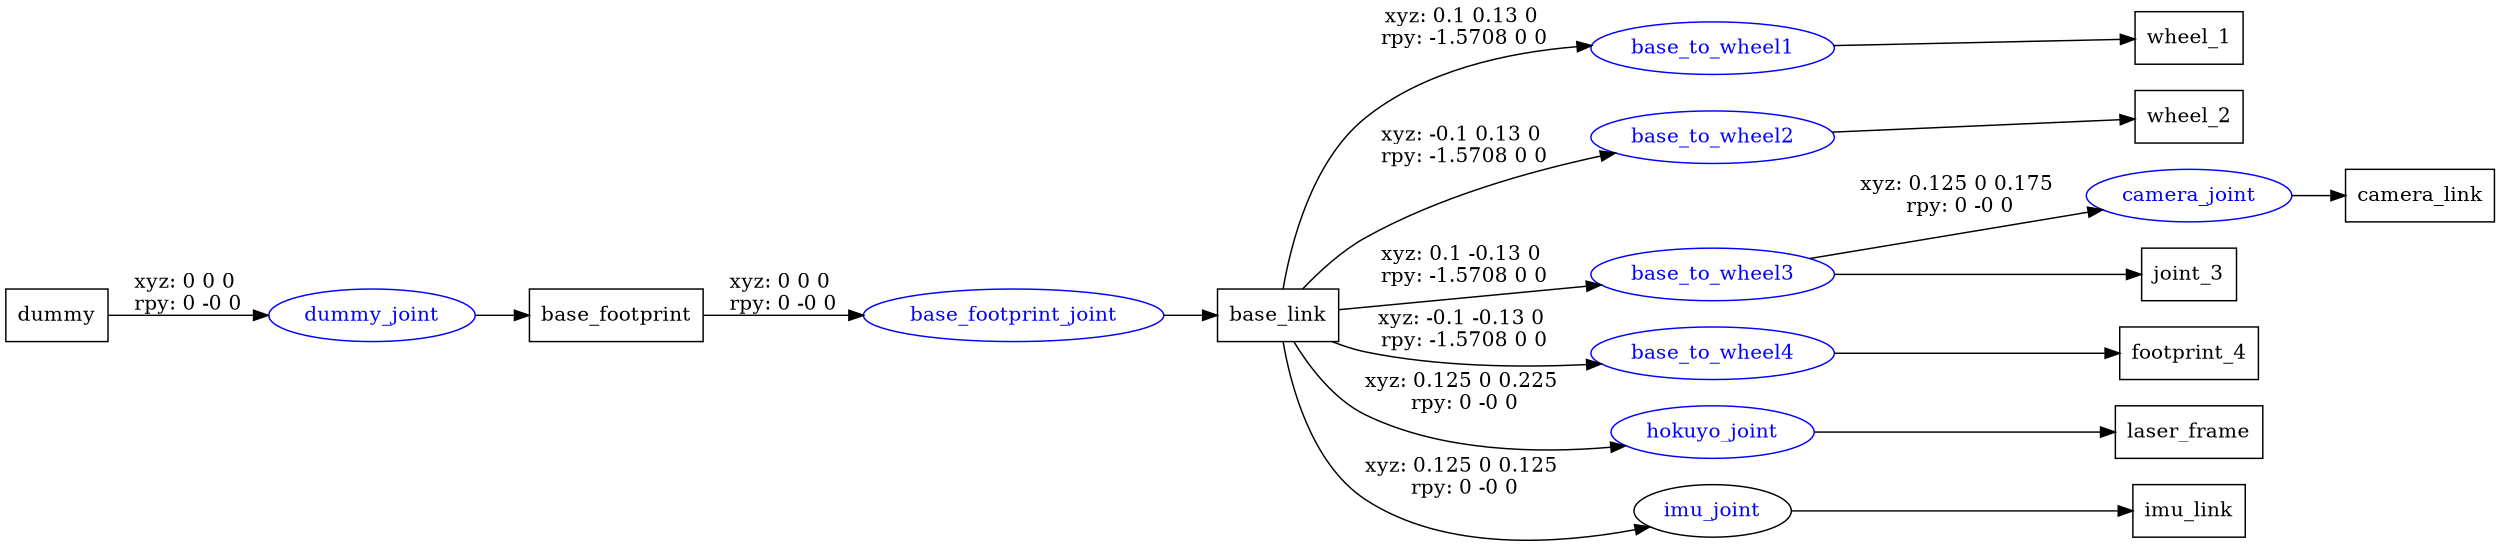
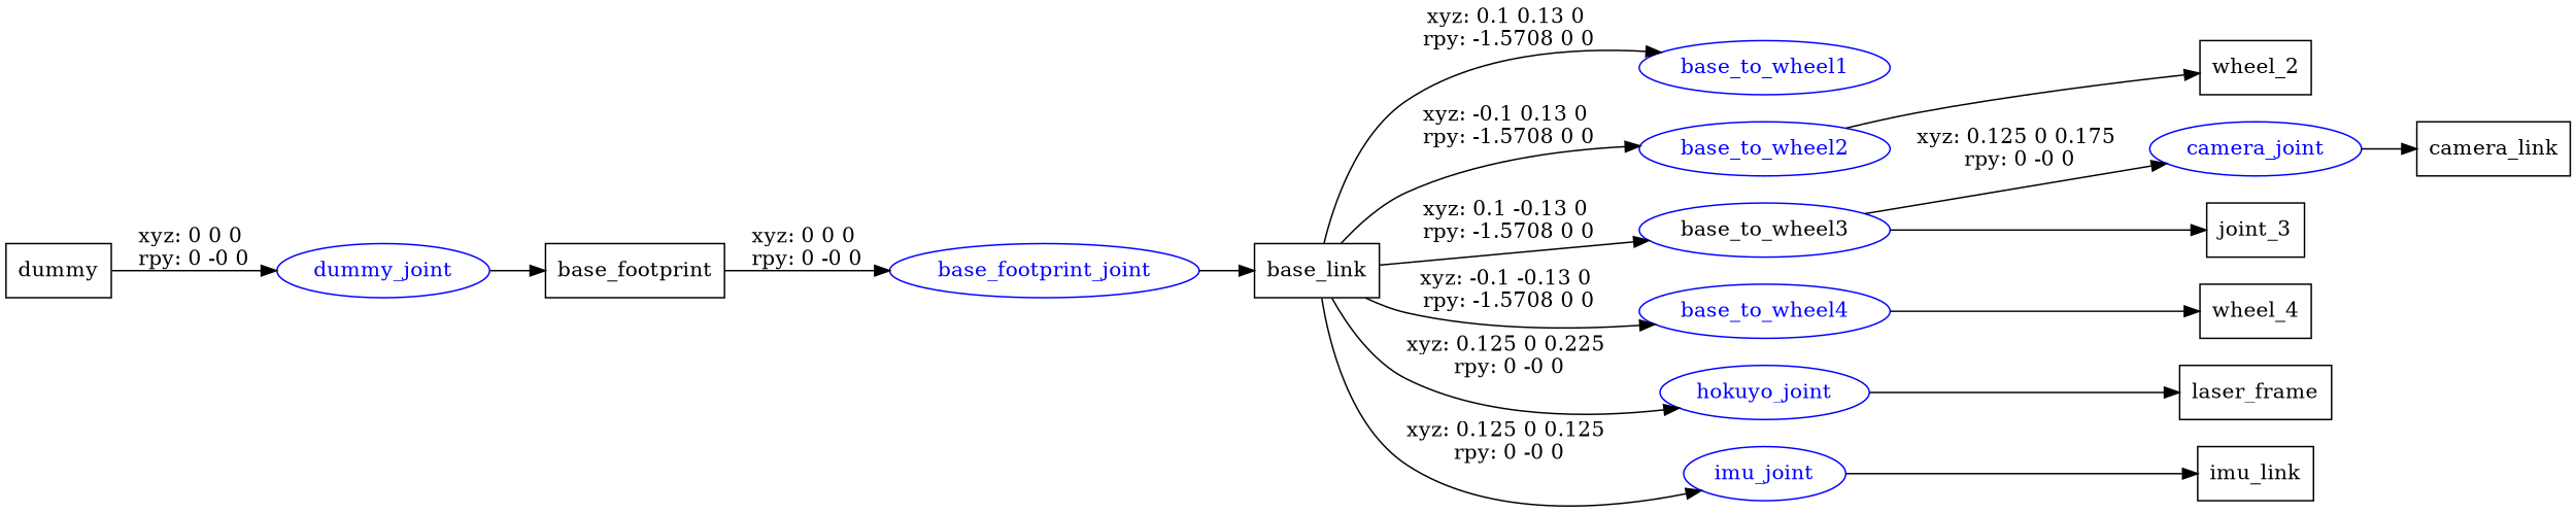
  digraph {
    rankdir=LR
    node [shape=box]
    n1 [label=dummy]
    dummy_joint [color=blue fontcolor=blue shape=ellipse]
    n3 [label=base_footprint]
    base_footprint_joint [color=blue fontcolor=blue shape=ellipse]
    n5 [label=base_link]
    base_to_wheel1 [color=blue fontcolor=blue shape=ellipse]
    base_to_wheel2 [color=blue fontcolor=blue shape=ellipse]
-   base_to_wheel3 [color=blue fontcolor=blue shape=ellipse]
+   base_to_wheel3 [color=blue fontcolor=black shape=ellipse]
    base_to_wheel4 [color=blue fontcolor=blue shape=ellipse]
    hokuyo_joint [color=blue fontcolor=blue shape=ellipse]
-   imu_joint [color=black fontcolor=blue shape=ellipse]
-   n12 [label=wheel_1]
+   imu_joint [color=blue fontcolor=blue shape=ellipse]
    n13 [label=wheel_2]
    camera_joint [color=blue fontcolor=blue shape=ellipse]
    n15 [label=joint_3]
-   n16 [label=footprint_4]
+   n16 [label=wheel_4]
    n17 [label=camera_link]
    n18 [label=laser_frame]
    n19 [label=imu_link]
    n1 -> dummy_joint [label="xyz: 0 0 0 \nrpy: 0 -0 0"]
    dummy_joint -> n3
    n3 -> base_footprint_joint [label="xyz: 0 0 0 \nrpy: 0 -0 0"]
    base_footprint_joint -> n5
    n5 -> base_to_wheel1 [label="xyz: 0.1 0.13 0 \nrpy: -1.5708 0 0"]
    n5 -> base_to_wheel2 [label="xyz: -0.1 0.13 0 \nrpy: -1.5708 0 0"]
    n5 -> base_to_wheel3 [label="xyz: 0.1 -0.13 0 \nrpy: -1.5708 0 0"]
    n5 -> base_to_wheel4 [label="xyz: -0.1 -0.13 0 \nrpy: -1.5708 0 0"]
    n5 -> hokuyo_joint [label="xyz: 0.125 0 0.225 \nrpy: 0 -0 0"]
    n5 -> imu_joint [label="xyz: 0.125 0 0.125 \nrpy: 0 -0 0"]
-   base_to_wheel1 -> n12
    base_to_wheel2 -> n13
    base_to_wheel3 -> camera_joint [label="xyz: 0.125 0 0.175 \nrpy: 0 -0 0"]
    base_to_wheel3 -> n15
    base_to_wheel4 -> n16
    hokuyo_joint -> n18
    imu_joint -> n19
    camera_joint -> n17
  }
